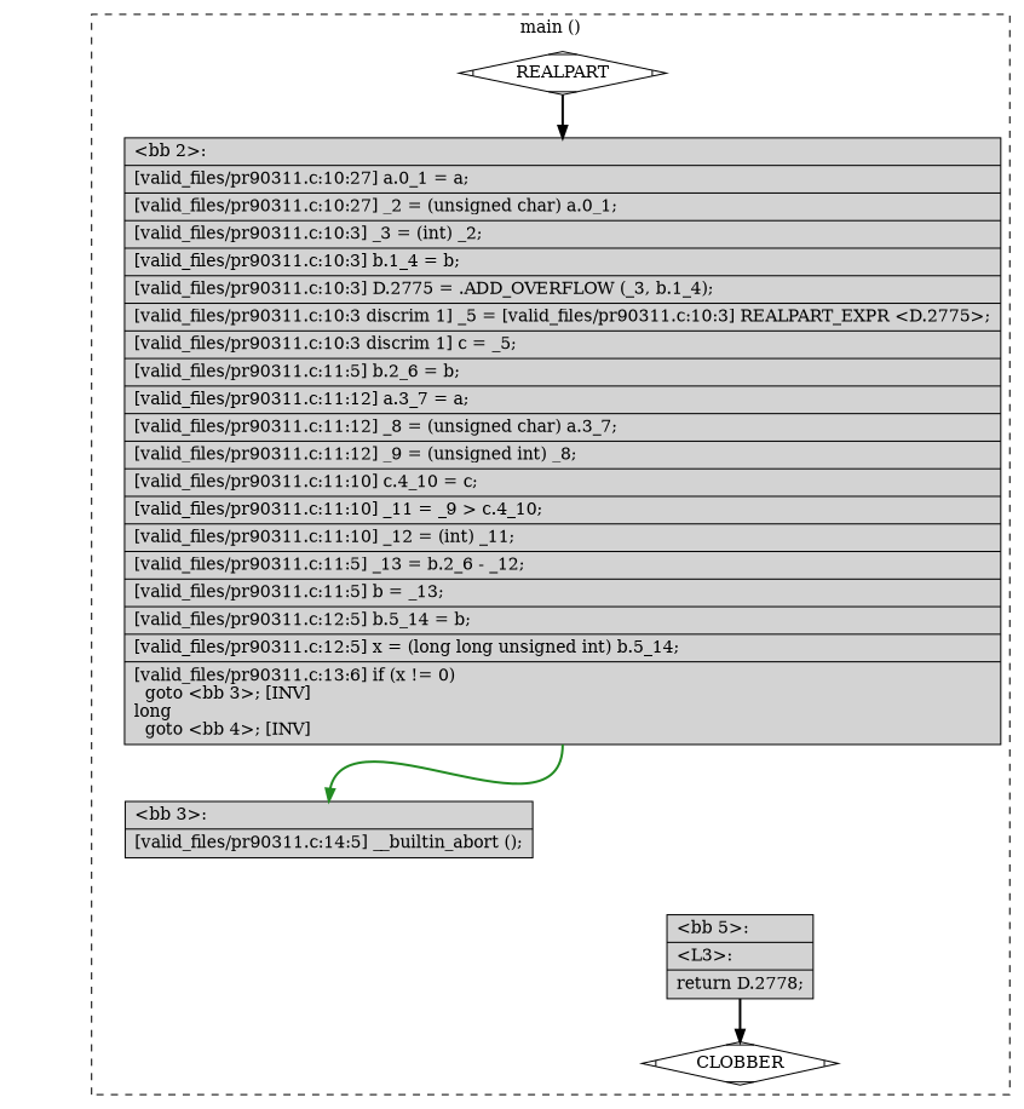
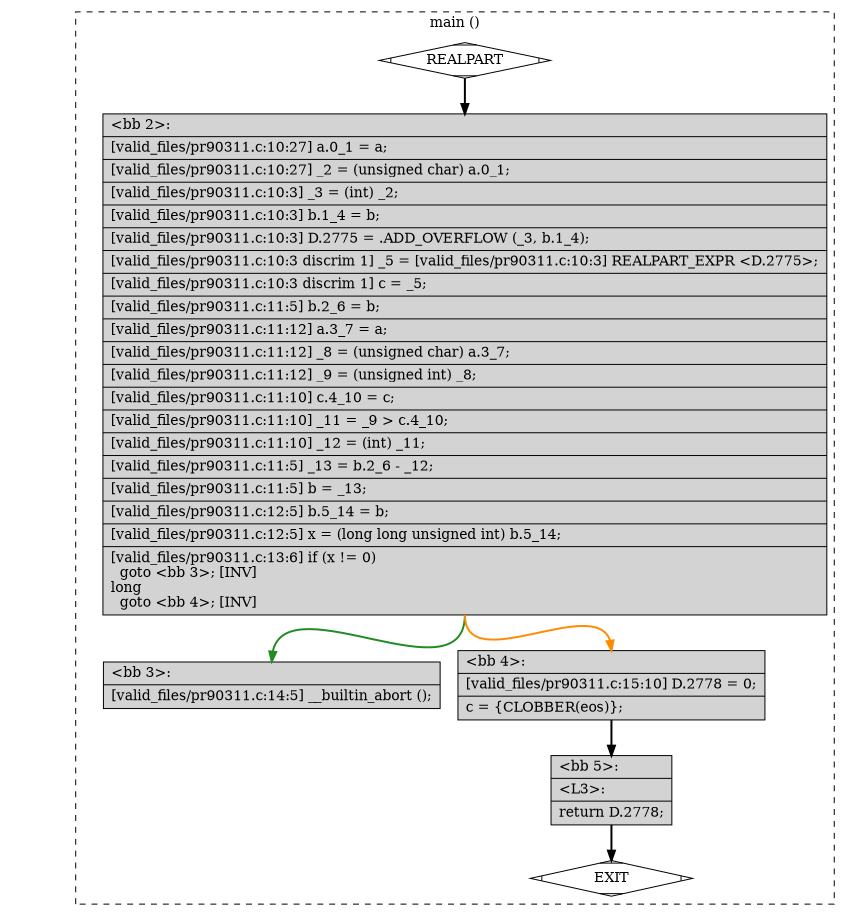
  digraph {
    node [fillcolor=lightgrey shape=record style=filled]
    edge [constraint=true headport=n style="solid,bold" tailport=s color=black weight=10]
    n1 [fillcolor=white label=REALPART shape=Mdiamond]
-   n2 [fillcolor=white label=CLOBBER shape=Mdiamond]
+   n2 [fillcolor=white label=EXIT shape=Mdiamond]
    n3 [label="{\<bb\ 2\>:\l|[valid_files/pr90311.c:10:27]\ a.0_1\ =\ a;\l|[valid_files/pr90311.c:10:27]\ _2\ =\ (unsigned\ char)\ a.0_1;\l|[valid_files/pr90311.c:10:3]\ _3\ =\ (int)\ _2;\l|[valid_files/pr90311.c:10:3]\ b.1_4\ =\ b;\l|[valid_files/pr90311.c:10:3]\ D.2775\ =\ .ADD_OVERFLOW\ (_3,\ b.1_4);\l|[valid_files/pr90311.c:10:3\ discrim\ 1]\ _5\ =\ [valid_files/pr90311.c:10:3]\ REALPART_EXPR\ \<D.2775\>;\l|[valid_files/pr90311.c:10:3\ discrim\ 1]\ c\ =\ _5;\l|[valid_files/pr90311.c:11:5]\ b.2_6\ =\ b;\l|[valid_files/pr90311.c:11:12]\ a.3_7\ =\ a;\l|[valid_files/pr90311.c:11:12]\ _8\ =\ (unsigned\ char)\ a.3_7;\l|[valid_files/pr90311.c:11:12]\ _9\ =\ (unsigned\ int)\ _8;\l|[valid_files/pr90311.c:11:10]\ c.4_10\ =\ c;\l|[valid_files/pr90311.c:11:10]\ _11\ =\ _9\ \>\ c.4_10;\l|[valid_files/pr90311.c:11:10]\ _12\ =\ (int)\ _11;\l|[valid_files/pr90311.c:11:5]\ _13\ =\ b.2_6\ -\ _12;\l|[valid_files/pr90311.c:11:5]\ b\ =\ _13;\l|[valid_files/pr90311.c:12:5]\ b.5_14\ =\ b;\l|[valid_files/pr90311.c:12:5]\ x\ =\ (long\ long\ unsigned\ int)\ b.5_14;\l|[valid_files/pr90311.c:13:6]\ if\ (x\ !=\ 0)\l\ \ goto\ \<bb\ 3\>;\ [INV]\llong\l\ \ goto\ \<bb\ 4\>;\ [INV]\l}"]
    n4 [label="{\<bb\ 3\>:\l|[valid_files/pr90311.c:14:5]\ __builtin_abort\ ();\l}"]
+   n5 [label="{\<bb\ 4\>:\l|[valid_files/pr90311.c:15:10]\ D.2778\ =\ 0;\l|c\ =\ \{CLOBBER(eos)\};\l}"]
    n6 [label="{\<bb\ 5\>:\l|\<L3\>:\l|return\ D.2778;\l}"]
    subgraph cluster_1 {
      color=black
      label="main ()"
      style=dashed
      n1
      n2
      n3
      n4
+     n5
      n6
    }
    n1 -> n2 [style=invis color="" weight=""]
    n1 -> n3 [weight=100]
    n3 -> n4 [color=forestgreen]
+   n3 -> n5 [color=darkorange]
+   n5 -> n6 [weight=100]
    n6 -> n2
  }
